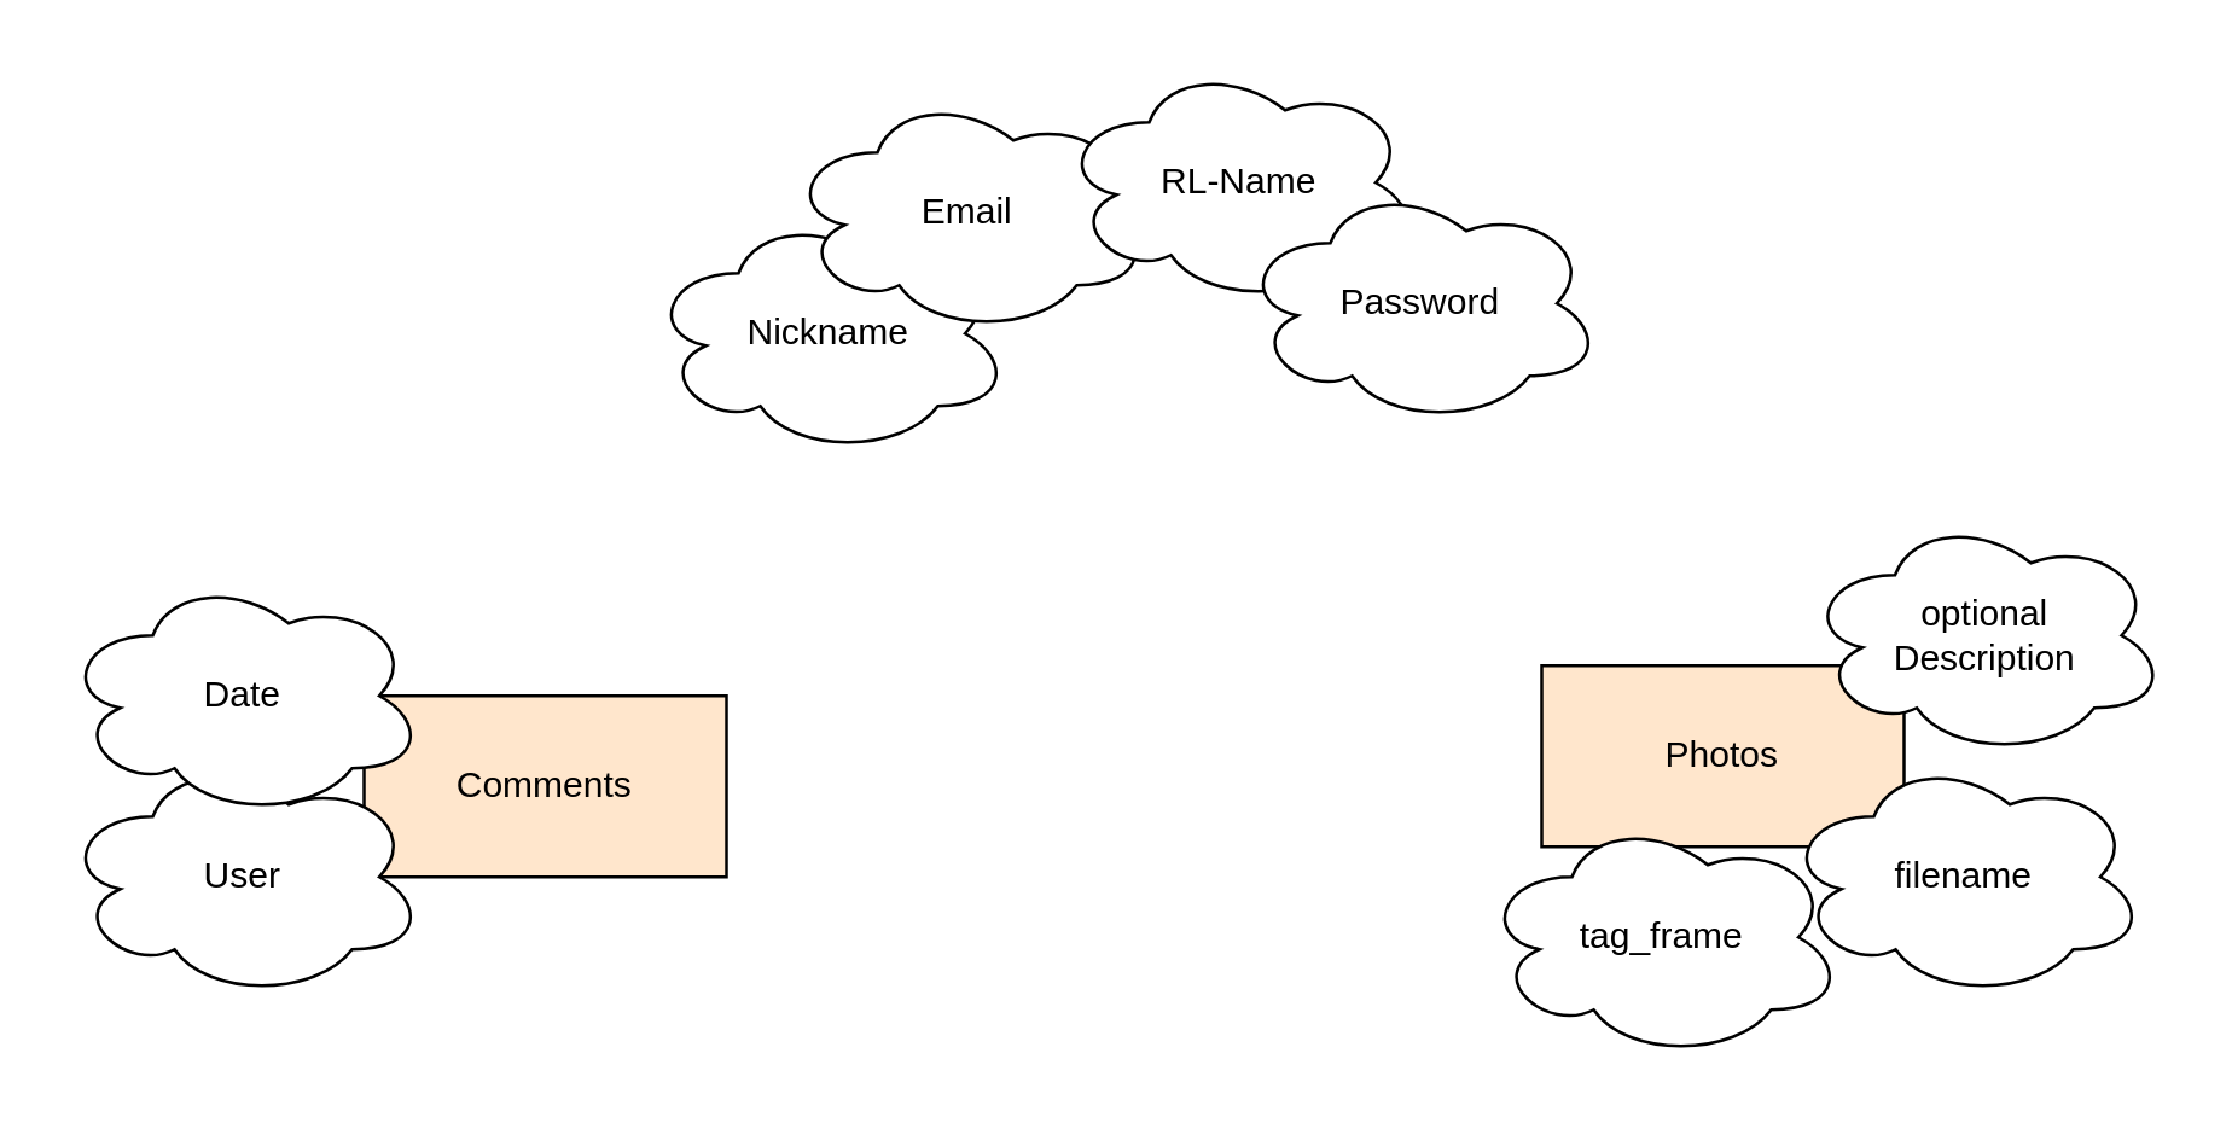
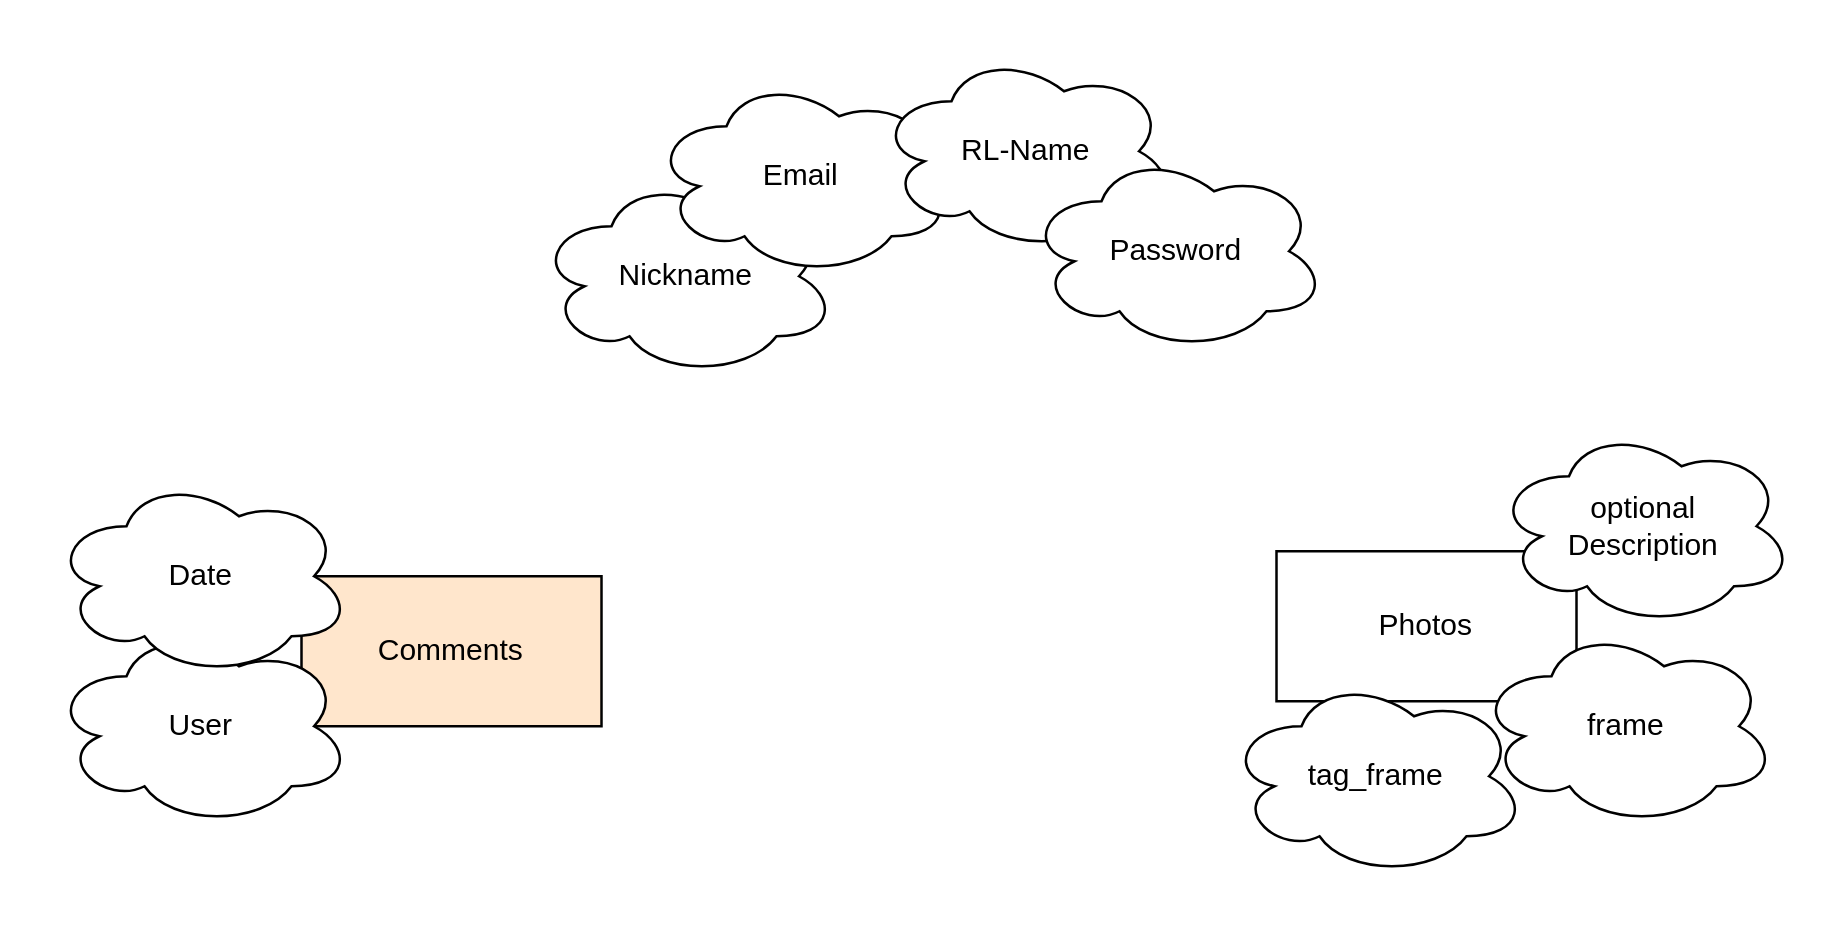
  <mxCell id="0" />
  <mxCell id="1" parent="0" />
  <mxCell id="2" value="Nickname" style="ellipse;shape=cloud;whiteSpace=wrap;html=1;" vertex="1" parent="1"><mxGeometry x="214" y="70" width="120" height="80" as="geometry" /></mxCell>
  <mxCell id="3" value="Email" style="ellipse;shape=cloud;whiteSpace=wrap;html=1;" vertex="1" parent="1"><mxGeometry x="260" y="30" width="120" height="80" as="geometry" /></mxCell>
  <mxCell id="4" value="RL-Name" style="ellipse;shape=cloud;whiteSpace=wrap;html=1;" vertex="1" parent="1"><mxGeometry x="350" y="20" width="120" height="80" as="geometry" /></mxCell>
  <mxCell id="5" value="Password" style="ellipse;shape=cloud;whiteSpace=wrap;html=1;" vertex="1" parent="1"><mxGeometry x="410" y="60" width="120" height="80" as="geometry" /></mxCell>
  <mxCell id="6" value="Comments" style="rounded=0;whiteSpace=wrap;html=1;fillColor=#ffe6cc;" vertex="1" parent="1"><mxGeometry x="120" y="230" width="120" height="60" as="geometry" /></mxCell>
  <mxCell id="7" value="User" style="ellipse;shape=cloud;whiteSpace=wrap;html=1;" vertex="1" parent="1"><mxGeometry x="20" y="250" width="120" height="80" as="geometry" /></mxCell>
  <mxCell id="8" value="Date" style="ellipse;shape=cloud;whiteSpace=wrap;html=1;" vertex="1" parent="1"><mxGeometry x="20" y="190" width="120" height="80" as="geometry" /></mxCell>
- <mxCell id="9" value="Photos" style="rounded=0;whiteSpace=wrap;html=1;fillColor=#ffe6cc;" vertex="1" parent="1"><mxGeometry x="510" y="220" width="120" height="60" as="geometry" /></mxCell>
- <mxCell id="10" value="filename" style="ellipse;shape=cloud;whiteSpace=wrap;html=1;" vertex="1" parent="1"><mxGeometry x="590" y="250" width="120" height="80" as="geometry" /></mxCell>
+ <mxCell id="9" value="Photos" style="rounded=0;whiteSpace=wrap;html=1;" vertex="1" parent="1"><mxGeometry x="510" y="220" width="120" height="60" as="geometry" /></mxCell>
+ <mxCell id="10" value="frame" style="ellipse;shape=cloud;whiteSpace=wrap;html=1;" vertex="1" parent="1"><mxGeometry x="590" y="250" width="120" height="80" as="geometry" /></mxCell>
  <mxCell id="11" value="optional&lt;br&gt;Description" style="ellipse;shape=cloud;whiteSpace=wrap;html=1;" vertex="1" parent="1"><mxGeometry x="597" y="170" width="120" height="80" as="geometry" /></mxCell>
  <mxCell id="12" value="tag_frame" style="ellipse;shape=cloud;whiteSpace=wrap;html=1;" vertex="1" parent="1"><mxGeometry x="490" y="270" width="120" height="80" as="geometry" /></mxCell>
